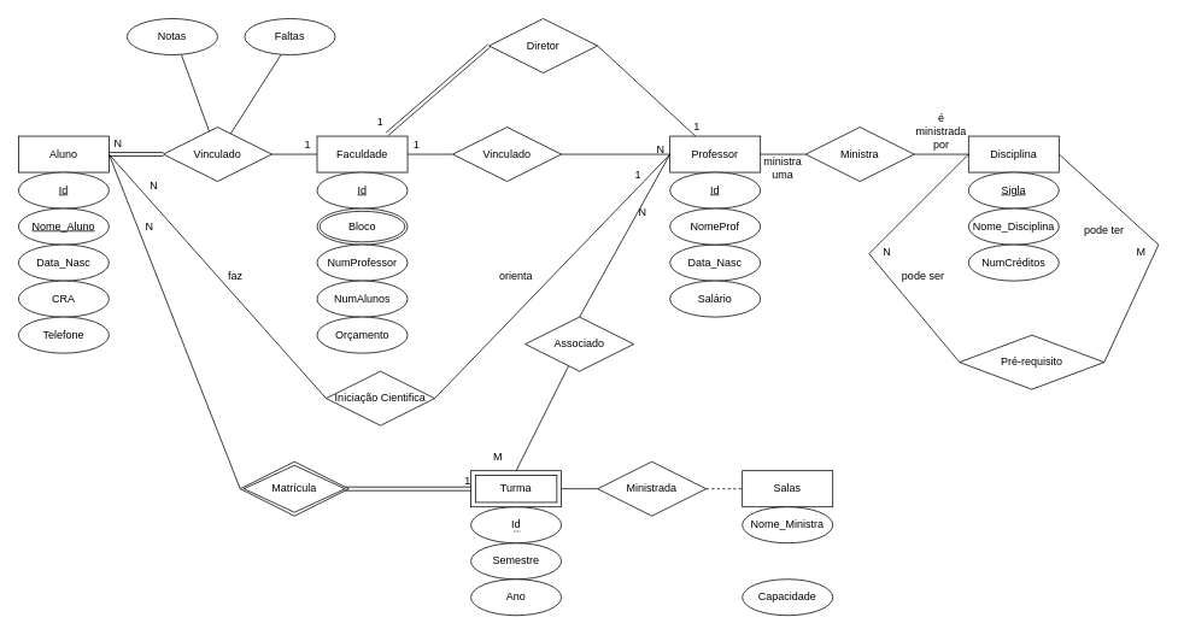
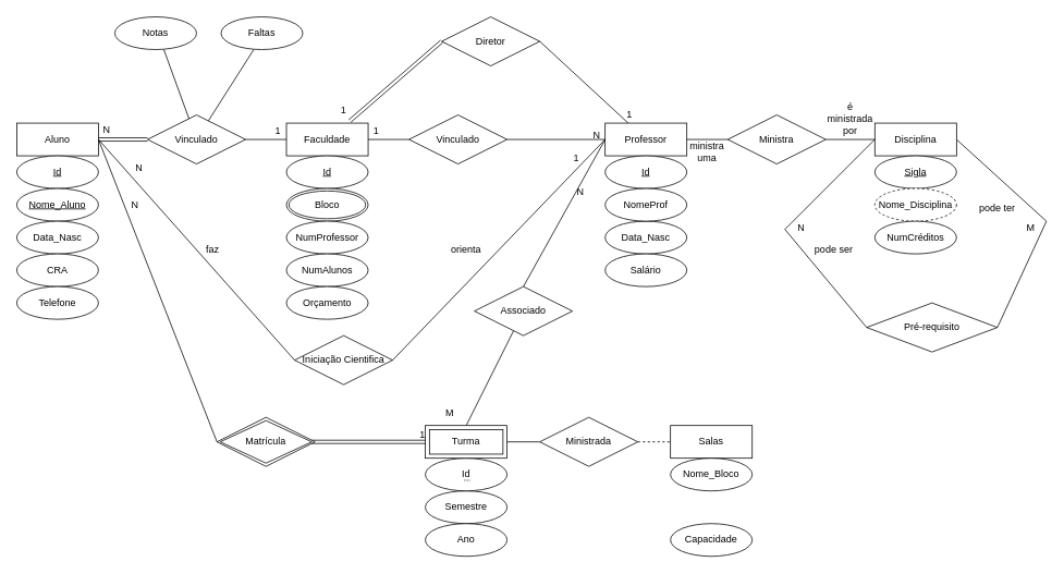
  <mxCell id="0" />
  <mxCell id="1" parent="0" />
  <mxCell id="2" value="Aluno" style="whiteSpace=wrap;html=1;align=center;" parent="1" vertex="1"><mxGeometry x="20" y="150" width="100" height="40" as="geometry" /></mxCell>
  <mxCell id="3" value="Faculdade" style="whiteSpace=wrap;html=1;align=center;" parent="1" vertex="1"><mxGeometry x="350" y="150" width="100" height="40" as="geometry" /></mxCell>
  <mxCell id="4" style="edgeStyle=none;rounded=0;orthogonalLoop=1;jettySize=auto;html=1;entryX=1;entryY=0.5;entryDx=0;entryDy=0;endArrow=none;endFill=0;" parent="1" source="5" target="61" edge="1"><mxGeometry relative="1" as="geometry" /></mxCell>
  <mxCell id="5" value="Professor" style="whiteSpace=wrap;html=1;align=center;" parent="1" vertex="1"><mxGeometry x="740" y="150" width="100" height="40" as="geometry" /></mxCell>
  <mxCell id="6" style="edgeStyle=none;rounded=0;orthogonalLoop=1;jettySize=auto;html=1;entryX=0.6;entryY=1;entryDx=0;entryDy=0;entryPerimeter=0;endArrow=none;endFill=0;" edge="1" parent="1" source="8" target="81"><mxGeometry relative="1" as="geometry" /></mxCell>
  <mxCell id="7" style="edgeStyle=none;rounded=0;orthogonalLoop=1;jettySize=auto;html=1;endArrow=none;endFill=0;entryX=0.4;entryY=1;entryDx=0;entryDy=0;entryPerimeter=0;" edge="1" parent="1" source="8" target="82"><mxGeometry relative="1" as="geometry"><mxPoint x="290" y="70" as="targetPoint" /></mxGeometry></mxCell>
  <mxCell id="8" value="Vinculado" style="shape=rhombus;perimeter=rhombusPerimeter;whiteSpace=wrap;html=1;align=center;" parent="1" vertex="1"><mxGeometry x="180" y="140" width="120" height="60" as="geometry" /></mxCell>
  <mxCell id="9" value="Vinculado" style="shape=rhombus;perimeter=rhombusPerimeter;whiteSpace=wrap;html=1;align=center;" parent="1" vertex="1"><mxGeometry x="500" y="140" width="120" height="60" as="geometry" /></mxCell>
  <mxCell id="10" value="Ministra" style="shape=rhombus;perimeter=rhombusPerimeter;whiteSpace=wrap;html=1;align=center;" parent="1" vertex="1"><mxGeometry x="890" y="140" width="120" height="60" as="geometry" /></mxCell>
  <mxCell id="11" style="edgeStyle=none;rounded=0;orthogonalLoop=1;jettySize=auto;html=1;endArrow=none;endFill=0;exitX=1;exitY=0.5;exitDx=0;exitDy=0;" edge="1" parent="1" source="12"><mxGeometry relative="1" as="geometry"><mxPoint x="1280" y="270" as="targetPoint" /></mxGeometry></mxCell>
  <mxCell id="12" value="Disciplina" style="whiteSpace=wrap;html=1;align=center;" parent="1" vertex="1"><mxGeometry x="1070" y="150" width="100" height="40" as="geometry" /></mxCell>
  <mxCell id="13" value="Id" style="ellipse;whiteSpace=wrap;html=1;align=center;fontStyle=4;" parent="1" vertex="1"><mxGeometry x="20" y="190" width="100" height="40" as="geometry" /></mxCell>
  <mxCell id="14" value="Nome_Aluno" style="ellipse;whiteSpace=wrap;html=1;align=center;fontStyle=4;" parent="1" vertex="1"><mxGeometry x="20" y="230" width="100" height="40" as="geometry" /></mxCell>
  <mxCell id="15" value="Data_Nasc" style="ellipse;whiteSpace=wrap;html=1;align=center;" parent="1" vertex="1"><mxGeometry x="20" y="270" width="100" height="40" as="geometry" /></mxCell>
  <mxCell id="16" value="CRA" style="ellipse;whiteSpace=wrap;html=1;align=center;" parent="1" vertex="1"><mxGeometry x="20" y="310" width="100" height="40" as="geometry" /></mxCell>
  <mxCell id="17" value="Telefone" style="ellipse;whiteSpace=wrap;html=1;align=center;" parent="1" vertex="1"><mxGeometry x="20" y="350" width="100" height="40" as="geometry" /></mxCell>
  <mxCell id="18" value="" style="line;strokeWidth=1;rotatable=0;dashed=0;labelPosition=right;align=left;verticalAlign=middle;spacingTop=0;spacingLeft=6;points=[];portConstraint=eastwest;" parent="1" vertex="1"><mxGeometry x="300" y="165" width="50" height="10" as="geometry" /></mxCell>
  <mxCell id="19" value="Id" style="ellipse;whiteSpace=wrap;html=1;align=center;fontStyle=4;" parent="1" vertex="1"><mxGeometry x="350" y="190" width="100" height="40" as="geometry" /></mxCell>
  <mxCell id="20" value="Bloco" style="ellipse;shape=doubleEllipse;margin=3;whiteSpace=wrap;html=1;align=center;" parent="1" vertex="1"><mxGeometry x="350" y="230" width="100" height="40" as="geometry" /></mxCell>
  <mxCell id="21" value="NumProfessor" style="ellipse;whiteSpace=wrap;html=1;align=center;" parent="1" vertex="1"><mxGeometry x="350" y="270" width="100" height="40" as="geometry" /></mxCell>
  <mxCell id="22" value="NumAlunos" style="ellipse;whiteSpace=wrap;html=1;align=center;" parent="1" vertex="1"><mxGeometry x="350" y="310" width="100" height="40" as="geometry" /></mxCell>
  <mxCell id="23" value="Orçamento" style="ellipse;whiteSpace=wrap;html=1;align=center;" parent="1" vertex="1"><mxGeometry x="350" y="350" width="100" height="40" as="geometry" /></mxCell>
  <mxCell id="24" value="" style="line;strokeWidth=1;rotatable=0;dashed=0;labelPosition=right;align=left;verticalAlign=middle;spacingTop=0;spacingLeft=6;points=[];portConstraint=eastwest;" parent="1" vertex="1"><mxGeometry x="450" y="165" width="50" height="10" as="geometry" /></mxCell>
  <mxCell id="25" value="" style="line;strokeWidth=1;rotatable=0;dashed=0;labelPosition=right;align=left;verticalAlign=middle;spacingTop=0;spacingLeft=6;points=[];portConstraint=eastwest;" parent="1" vertex="1"><mxGeometry x="620" y="165" width="120" height="10" as="geometry" /></mxCell>
  <mxCell id="26" value="Id" style="ellipse;whiteSpace=wrap;html=1;align=center;fontStyle=4;" parent="1" vertex="1"><mxGeometry x="740" y="190" width="100" height="40" as="geometry" /></mxCell>
  <mxCell id="27" value="Data_Nasc" style="ellipse;whiteSpace=wrap;html=1;align=center;" parent="1" vertex="1"><mxGeometry x="740" y="270" width="100" height="40" as="geometry" /></mxCell>
  <mxCell id="28" value="Salário" style="ellipse;whiteSpace=wrap;html=1;align=center;" parent="1" vertex="1"><mxGeometry x="740" y="310" width="100" height="40" as="geometry" /></mxCell>
  <mxCell id="29" value="" style="line;strokeWidth=1;rotatable=0;dashed=0;labelPosition=right;align=left;verticalAlign=middle;spacingTop=0;spacingLeft=6;points=[];portConstraint=eastwest;" parent="1" vertex="1"><mxGeometry x="840" y="165" width="50" height="10" as="geometry" /></mxCell>
  <mxCell id="30" value="" style="line;strokeWidth=1;rotatable=0;dashed=0;labelPosition=right;align=left;verticalAlign=middle;spacingTop=0;spacingLeft=6;points=[];portConstraint=eastwest;" parent="1" vertex="1"><mxGeometry x="1010" y="165" width="60" height="10" as="geometry" /></mxCell>
  <mxCell id="31" value="1" style="text;html=1;strokeColor=none;fillColor=none;align=center;verticalAlign=middle;whiteSpace=wrap;rounded=0;" parent="1" vertex="1"><mxGeometry x="310" y="150" width="60" height="20" as="geometry" /></mxCell>
  <mxCell id="32" value="1" style="text;html=1;strokeColor=none;fillColor=none;align=center;verticalAlign=middle;whiteSpace=wrap;rounded=0;" parent="1" vertex="1"><mxGeometry x="430" y="150" width="60" height="20" as="geometry" /></mxCell>
  <mxCell id="33" value="N" style="text;html=1;strokeColor=none;fillColor=none;align=center;verticalAlign=middle;whiteSpace=wrap;rounded=0;" parent="1" vertex="1"><mxGeometry x="700" y="150" width="60" height="30" as="geometry" /></mxCell>
  <mxCell id="34" value="ministra uma" style="text;html=1;strokeColor=none;fillColor=none;align=center;verticalAlign=middle;whiteSpace=wrap;rounded=0;" parent="1" vertex="1"><mxGeometry x="835" y="170" width="60" height="30" as="geometry" /></mxCell>
  <mxCell id="35" value="é ministrada por" style="text;html=1;strokeColor=none;fillColor=none;align=center;verticalAlign=middle;whiteSpace=wrap;rounded=0;" parent="1" vertex="1"><mxGeometry x="1010" y="130" width="60" height="30" as="geometry" /></mxCell>
  <mxCell id="36" value="Sigla" style="ellipse;whiteSpace=wrap;html=1;align=center;fontStyle=4;" parent="1" vertex="1"><mxGeometry x="1070" y="190" width="100" height="40" as="geometry" /></mxCell>
- <mxCell id="37" value="Nome_Disciplina" style="ellipse;whiteSpace=wrap;html=1;align=center;" parent="1" vertex="1"><mxGeometry x="1070" y="230" width="100" height="40" as="geometry" /></mxCell>
+ <mxCell id="37" value="Nome_Disciplina" style="ellipse;whiteSpace=wrap;html=1;align=center;dashed=1;" parent="1" vertex="1"><mxGeometry x="1070" y="230" width="100" height="40" as="geometry" /></mxCell>
  <mxCell id="38" value="NumCréditos" style="ellipse;whiteSpace=wrap;html=1;align=center;" parent="1" vertex="1"><mxGeometry x="1070" y="270" width="100" height="40" as="geometry" /></mxCell>
  <mxCell id="39" value="Salas" style="whiteSpace=wrap;html=1;align=center;" parent="1" vertex="1"><mxGeometry x="820" y="520" width="100" height="40" as="geometry" /></mxCell>
  <mxCell id="40" value="Semestre" style="ellipse;whiteSpace=wrap;html=1;align=center;" parent="1" vertex="1"><mxGeometry x="520" y="600" width="100" height="40" as="geometry" /></mxCell>
  <mxCell id="41" value="Ano" style="ellipse;whiteSpace=wrap;html=1;align=center;" parent="1" vertex="1"><mxGeometry x="520" y="640" width="100" height="40" as="geometry" /></mxCell>
  <mxCell id="42" style="rounded=0;orthogonalLoop=1;jettySize=auto;html=1;exitX=0;exitY=0.5;exitDx=0;exitDy=0;endArrow=none;endFill=0;" parent="1" edge="1"><mxGeometry relative="1" as="geometry"><mxPoint x="265" y="540" as="sourcePoint" /><mxPoint x="120" y="170" as="targetPoint" /></mxGeometry></mxCell>
  <mxCell id="43" style="edgeStyle=none;rounded=0;orthogonalLoop=1;jettySize=auto;html=1;endArrow=none;endFill=0;exitX=0.5;exitY=0;exitDx=0;exitDy=0;" parent="1" source="45" edge="1"><mxGeometry relative="1" as="geometry"><mxPoint x="740" y="170" as="targetPoint" /></mxGeometry></mxCell>
  <mxCell id="44" style="edgeStyle=none;rounded=0;orthogonalLoop=1;jettySize=auto;html=1;endArrow=none;endFill=0;" parent="1" source="45" edge="1"><mxGeometry relative="1" as="geometry"><mxPoint x="570" y="520" as="targetPoint" /></mxGeometry></mxCell>
  <mxCell id="45" value="Associado" style="shape=rhombus;perimeter=rhombusPerimeter;whiteSpace=wrap;html=1;align=center;" parent="1" vertex="1"><mxGeometry x="580" y="350" width="120" height="60" as="geometry" /></mxCell>
- <mxCell id="46" value="Nome_Ministra" style="ellipse;whiteSpace=wrap;html=1;align=center;" parent="1" vertex="1"><mxGeometry x="820" y="560" width="100" height="40" as="geometry" /></mxCell>
+ <mxCell id="46" value="Nome_Bloco" style="ellipse;whiteSpace=wrap;html=1;align=center;" parent="1" vertex="1"><mxGeometry x="820" y="560" width="100" height="40" as="geometry" /></mxCell>
  <mxCell id="47" value="Capacidade" style="ellipse;whiteSpace=wrap;html=1;align=center;" parent="1" vertex="1"><mxGeometry x="820" y="640" width="100" height="40" as="geometry" /></mxCell>
  <mxCell id="48" value="&lt;span style=&quot;border-bottom: 1px dotted&quot;&gt;Id&lt;/span&gt;" style="ellipse;whiteSpace=wrap;html=1;align=center;" parent="1" vertex="1"><mxGeometry x="520" y="560" width="100" height="40" as="geometry" /></mxCell>
  <mxCell id="49" style="edgeStyle=none;rounded=0;orthogonalLoop=1;jettySize=auto;html=1;entryX=0;entryY=0.5;entryDx=0;entryDy=0;endArrow=none;endFill=0;" edge="1" parent="1" source="50" target="69"><mxGeometry relative="1" as="geometry" /></mxCell>
  <mxCell id="50" value="Turma" style="shape=ext;margin=3;double=1;whiteSpace=wrap;html=1;align=center;" parent="1" vertex="1"><mxGeometry x="520" y="520" width="100" height="40" as="geometry" /></mxCell>
  <mxCell id="51" value="" style="shape=link;html=1;rounded=0;endArrow=none;endFill=0;" parent="1" edge="1"><mxGeometry relative="1" as="geometry"><mxPoint x="380" y="540" as="sourcePoint" /><mxPoint x="520" y="540" as="targetPoint" /></mxGeometry></mxCell>
  <mxCell id="52" value="1" style="resizable=0;html=1;align=right;verticalAlign=bottom;" parent="51" connectable="0" vertex="1"><mxGeometry x="1" relative="1" as="geometry" /></mxCell>
  <mxCell id="53" value="Matrícula" style="shape=rhombus;double=1;perimeter=rhombusPerimeter;whiteSpace=wrap;html=1;align=center;" parent="1" vertex="1"><mxGeometry x="265" y="510" width="120" height="60" as="geometry" /></mxCell>
  <mxCell id="54" style="edgeStyle=none;rounded=0;orthogonalLoop=1;jettySize=auto;html=1;exitX=0;exitY=0.5;exitDx=0;exitDy=0;endArrow=none;endFill=0;" parent="1" source="56" edge="1"><mxGeometry relative="1" as="geometry"><mxPoint x="120" y="170" as="targetPoint" /></mxGeometry></mxCell>
  <mxCell id="55" style="edgeStyle=none;rounded=0;orthogonalLoop=1;jettySize=auto;html=1;endArrow=none;endFill=0;exitX=1;exitY=0.5;exitDx=0;exitDy=0;entryX=0.667;entryY=0.667;entryDx=0;entryDy=0;entryPerimeter=0;" parent="1" source="56" edge="1" target="33"><mxGeometry relative="1" as="geometry"><mxPoint x="670" y="170" as="targetPoint" /></mxGeometry></mxCell>
  <mxCell id="56" value="Iniciação Cientifica" style="shape=rhombus;perimeter=rhombusPerimeter;whiteSpace=wrap;html=1;align=center;" parent="1" vertex="1"><mxGeometry x="360" y="410" width="120" height="60" as="geometry" /></mxCell>
  <mxCell id="57" value="faz" style="text;html=1;strokeColor=none;fillColor=none;align=center;verticalAlign=middle;whiteSpace=wrap;rounded=0;" parent="1" vertex="1"><mxGeometry x="230" y="290" width="60" height="30" as="geometry" /></mxCell>
  <mxCell id="58" value="orienta" style="text;html=1;strokeColor=none;fillColor=none;align=center;verticalAlign=middle;whiteSpace=wrap;rounded=0;" parent="1" vertex="1"><mxGeometry x="540" y="290" width="60" height="30" as="geometry" /></mxCell>
  <mxCell id="59" value="1" style="text;html=1;strokeColor=none;fillColor=none;align=center;verticalAlign=middle;whiteSpace=wrap;rounded=0;" parent="1" vertex="1"><mxGeometry x="690" y="185" width="30" height="15" as="geometry" /></mxCell>
  <mxCell id="60" value="N" style="text;html=1;strokeColor=none;fillColor=none;align=center;verticalAlign=middle;whiteSpace=wrap;rounded=0;" parent="1" vertex="1"><mxGeometry x="150" y="190" width="40" height="30" as="geometry" /></mxCell>
  <mxCell id="61" value="Diretor" style="shape=rhombus;perimeter=rhombusPerimeter;whiteSpace=wrap;html=1;align=center;" parent="1" vertex="1"><mxGeometry x="540" y="20" width="120" height="60" as="geometry" /></mxCell>
  <mxCell id="62" value="1" style="text;html=1;strokeColor=none;fillColor=none;align=center;verticalAlign=middle;whiteSpace=wrap;rounded=0;" parent="1" vertex="1"><mxGeometry x="740" y="130" width="60" height="20" as="geometry" /></mxCell>
  <mxCell id="63" value="1" style="text;html=1;strokeColor=none;fillColor=none;align=center;verticalAlign=middle;whiteSpace=wrap;rounded=0;" vertex="1" parent="1"><mxGeometry x="405" y="122.5" width="30" height="25" as="geometry" /></mxCell>
  <mxCell id="64" style="edgeStyle=none;rounded=0;orthogonalLoop=1;jettySize=auto;html=1;endArrow=none;endFill=0;exitX=0;exitY=0.5;exitDx=0;exitDy=0;" edge="1" parent="1" source="66"><mxGeometry relative="1" as="geometry"><mxPoint x="960" y="280" as="targetPoint" /></mxGeometry></mxCell>
  <mxCell id="65" style="edgeStyle=none;rounded=0;orthogonalLoop=1;jettySize=auto;html=1;endArrow=none;endFill=0;exitX=1;exitY=0.5;exitDx=0;exitDy=0;" edge="1" parent="1" source="66"><mxGeometry relative="1" as="geometry"><mxPoint x="1280" y="270" as="targetPoint" /></mxGeometry></mxCell>
  <mxCell id="66" value="Pré-requisito" style="shape=rhombus;perimeter=rhombusPerimeter;whiteSpace=wrap;html=1;align=center;" vertex="1" parent="1"><mxGeometry x="1060" y="370" width="160" height="60" as="geometry" /></mxCell>
  <mxCell id="67" value="" style="endArrow=none;html=1;rounded=0;" edge="1" parent="1"><mxGeometry width="50" height="50" relative="1" as="geometry"><mxPoint x="960" y="280" as="sourcePoint" /><mxPoint x="1070" y="170" as="targetPoint" /></mxGeometry></mxCell>
  <mxCell id="68" style="edgeStyle=none;rounded=0;orthogonalLoop=1;jettySize=auto;html=1;endArrow=none;endFill=0;dashed=1;" edge="1" parent="1" source="69" target="39"><mxGeometry relative="1" as="geometry" /></mxCell>
  <mxCell id="69" value="Ministrada" style="shape=rhombus;perimeter=rhombusPerimeter;whiteSpace=wrap;html=1;align=center;" vertex="1" parent="1"><mxGeometry x="660" y="510" width="120" height="60" as="geometry" /></mxCell>
  <mxCell id="70" value="N" style="text;html=1;strokeColor=none;fillColor=none;align=center;verticalAlign=middle;whiteSpace=wrap;rounded=0;" vertex="1" parent="1"><mxGeometry x="700" y="220" width="20" height="30" as="geometry" /></mxCell>
  <mxCell id="71" value="M" style="text;html=1;strokeColor=none;fillColor=none;align=center;verticalAlign=middle;whiteSpace=wrap;rounded=0;" vertex="1" parent="1"><mxGeometry x="520" y="490" width="60" height="30" as="geometry" /></mxCell>
  <mxCell id="72" value="N" style="text;html=1;strokeColor=none;fillColor=none;align=center;verticalAlign=middle;whiteSpace=wrap;rounded=0;" vertex="1" parent="1"><mxGeometry x="150" y="235" width="30" height="30" as="geometry" /></mxCell>
  <mxCell id="73" value="" style="shape=link;html=1;rounded=0;endArrow=none;endFill=0;entryX=0;entryY=0.5;entryDx=0;entryDy=0;exitX=0.75;exitY=1;exitDx=0;exitDy=0;" edge="1" parent="1" source="63" target="61"><mxGeometry relative="1" as="geometry"><mxPoint x="385" y="120" as="sourcePoint" /><mxPoint x="545" y="120" as="targetPoint" /></mxGeometry></mxCell>
  <mxCell id="74" value="M" style="text;strokeColor=none;fillColor=none;spacingLeft=4;spacingRight=4;overflow=hidden;rotatable=0;points=[[0,0.5],[1,0.5]];portConstraint=eastwest;fontSize=12;" vertex="1" parent="1"><mxGeometry x="1250" y="265" width="20" height="15" as="geometry" /></mxCell>
  <mxCell id="75" value="N" style="text;strokeColor=none;fillColor=none;spacingLeft=4;spacingRight=4;overflow=hidden;rotatable=0;points=[[0,0.5],[1,0.5]];portConstraint=eastwest;fontSize=12;" vertex="1" parent="1"><mxGeometry x="970" y="265" width="30" height="30" as="geometry" /></mxCell>
  <mxCell id="76" value="pode ser" style="text;html=1;strokeColor=none;fillColor=none;align=center;verticalAlign=middle;whiteSpace=wrap;rounded=0;" vertex="1" parent="1"><mxGeometry x="990" y="290" width="60" height="30" as="geometry" /></mxCell>
  <mxCell id="77" value="pode ter" style="text;html=1;strokeColor=none;fillColor=none;align=center;verticalAlign=middle;whiteSpace=wrap;rounded=0;" vertex="1" parent="1"><mxGeometry x="1190" y="240" width="60" height="30" as="geometry" /></mxCell>
  <mxCell id="78" value="NomeProf" style="ellipse;whiteSpace=wrap;html=1;align=center;" vertex="1" parent="1"><mxGeometry x="740" y="230" width="100" height="40" as="geometry" /></mxCell>
  <mxCell id="79" value="" style="shape=link;html=1;rounded=0;endArrow=none;endFill=0;entryX=0;entryY=0.5;entryDx=0;entryDy=0;" edge="1" parent="1" target="8"><mxGeometry relative="1" as="geometry"><mxPoint x="120" y="170" as="sourcePoint" /><mxPoint x="280" y="170" as="targetPoint" /></mxGeometry></mxCell>
  <mxCell id="80" value="N" style="text;strokeColor=none;fillColor=none;spacingLeft=4;spacingRight=4;overflow=hidden;rotatable=0;points=[[0,0.5],[1,0.5]];portConstraint=eastwest;fontSize=12;" vertex="1" parent="1"><mxGeometry x="120" y="145" width="40" height="20" as="geometry" /></mxCell>
  <mxCell id="81" value="Notas" style="ellipse;whiteSpace=wrap;html=1;align=center;" vertex="1" parent="1"><mxGeometry x="140" y="20" width="100" height="40" as="geometry" /></mxCell>
  <mxCell id="82" value="Faltas" style="ellipse;whiteSpace=wrap;html=1;align=center;" vertex="1" parent="1"><mxGeometry x="270" y="20" width="100" height="40" as="geometry" /></mxCell>
